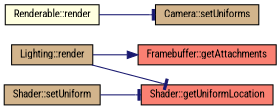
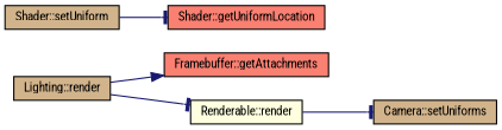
  digraph {
    fontname="Roboto Condensed"
    rankdir=LR
    node [color=black fillcolor=tan fontname="Roboto Condensed" fontsize=10 shape=record style=filled]
    edge [arrowhead=tee color=midnightblue fontname="Roboto Condensed" fontsize=10 labelfontname=Helvetica labelfontsize=10 style=solid]
    n1 [fontcolor=black height=0.2 label="Lighting::render" width=0.4]
    n2 [fillcolor=salmon height=0.2 label="Framebuffer::getAttachments" width=0.4]
    n3 [fillcolor=lightyellow height=0.2 label="Renderable::render" width=0.4]
    n4 [height=0.2 label="Shader::setUniform" width=0.4]
    n5 [fillcolor=salmon height=0.2 label="Shader::getUniformLocation" width=0.4]
    n6 [height=0.2 label="Camera::setUniforms" width=0.4]
    n1 -> n2 [arrowhead=normal]
-   n1 -> n5
+   n1 -> n3
    n3 -> n6
    n4 -> n5
  }
